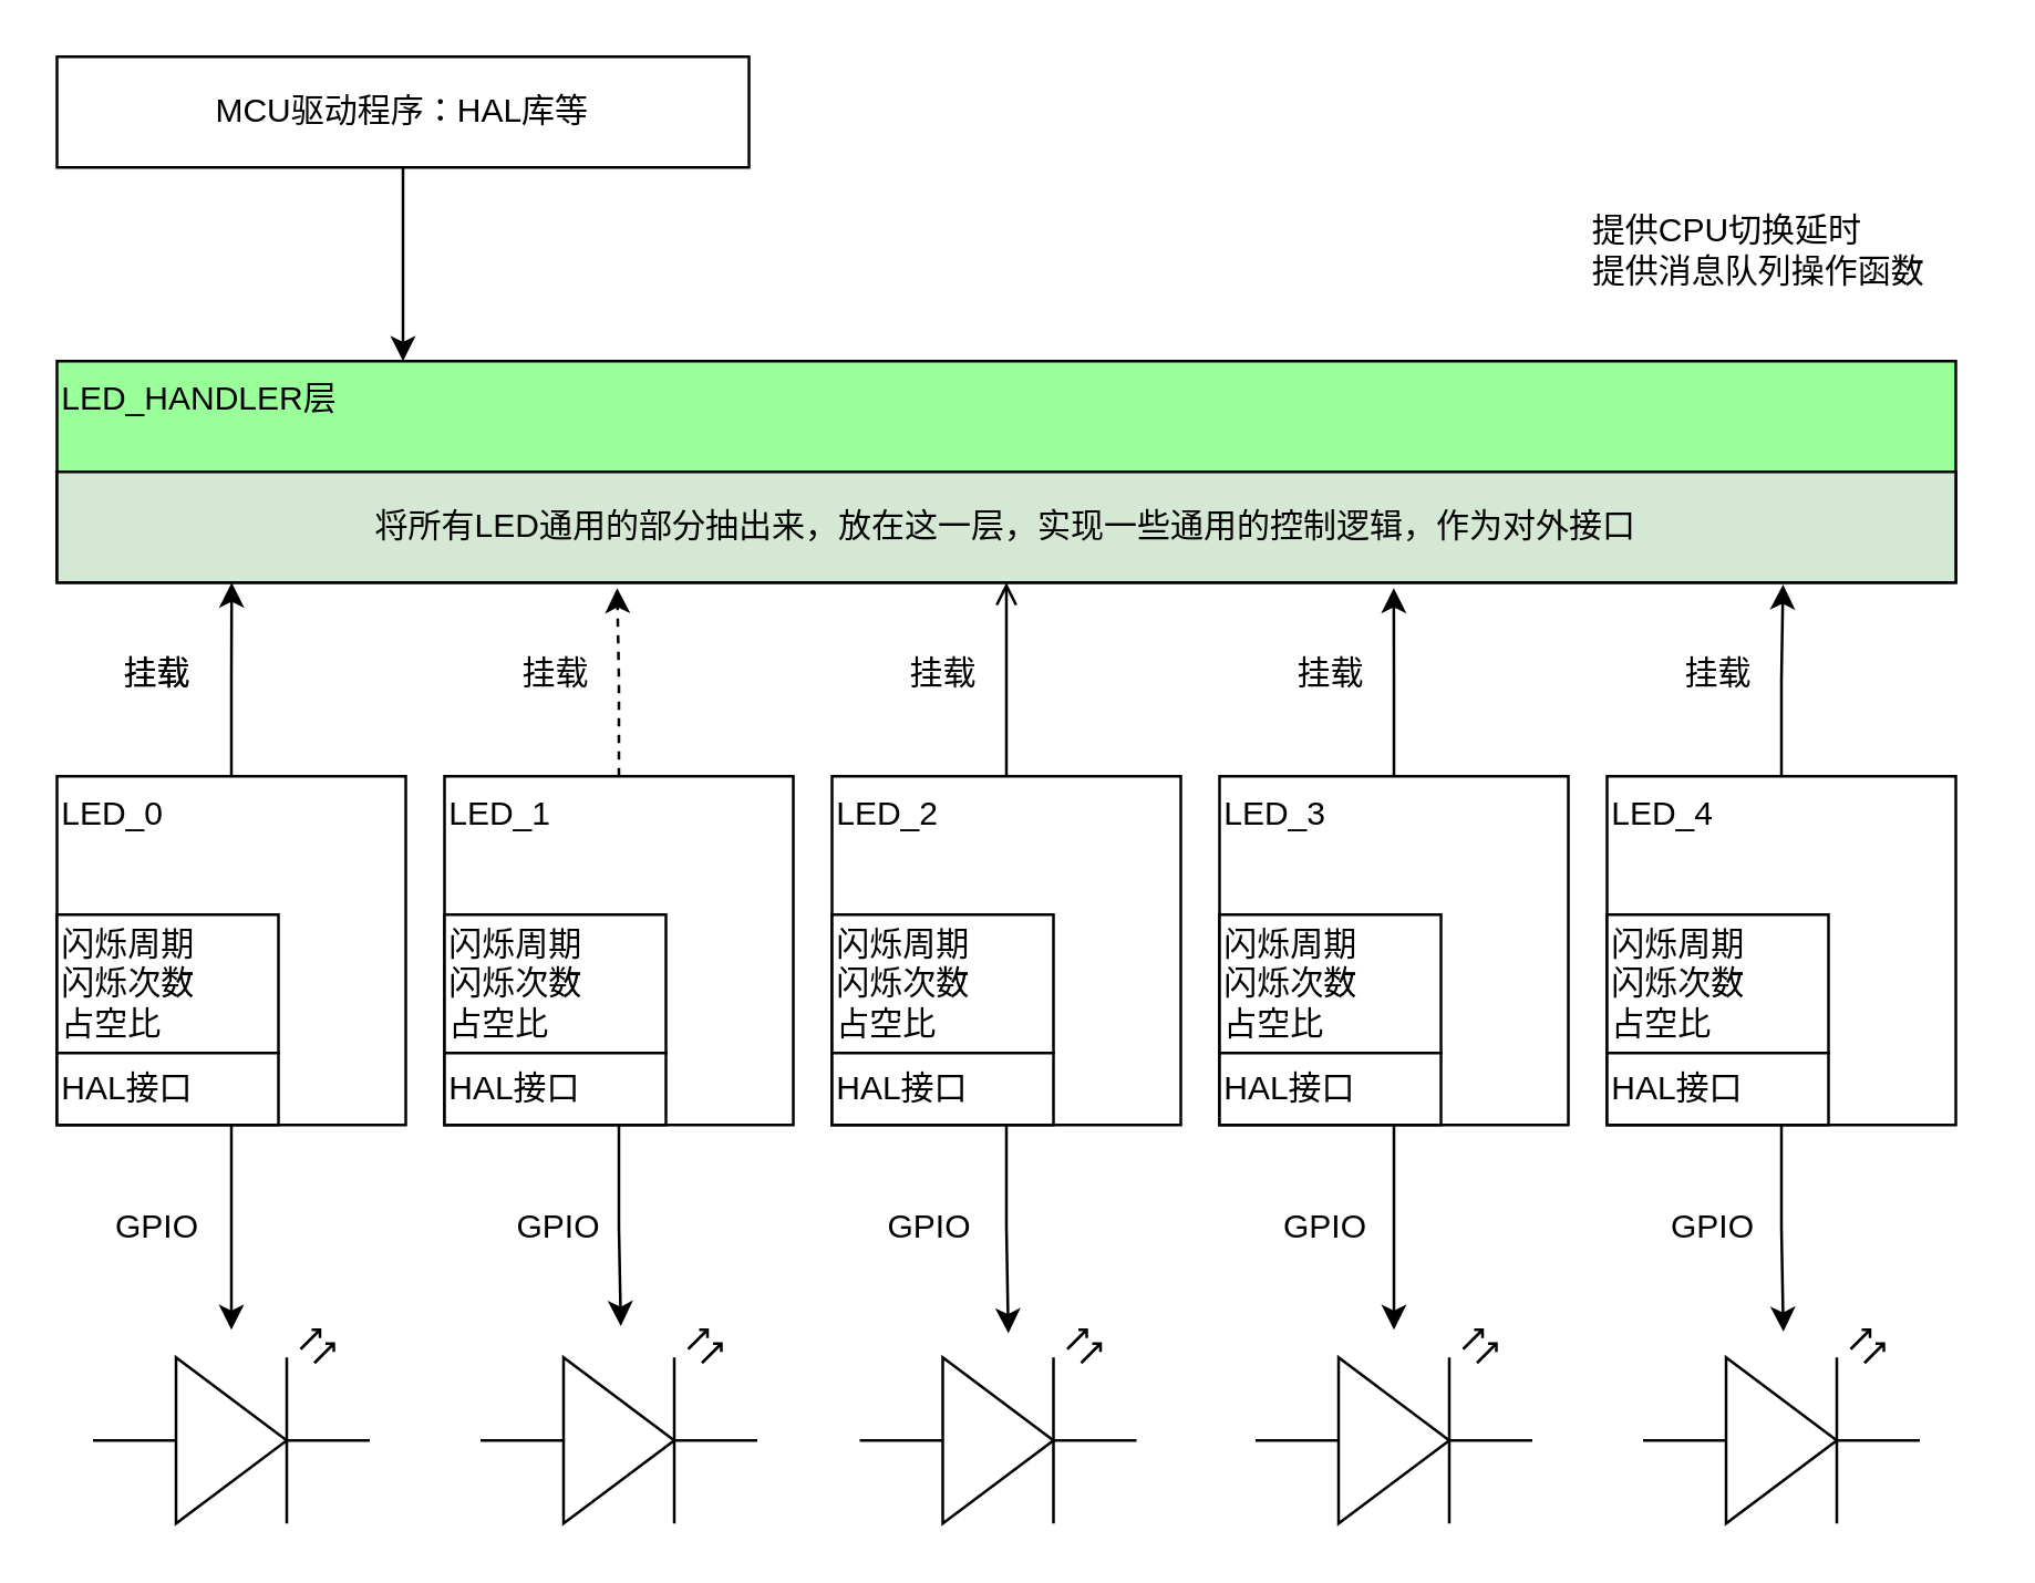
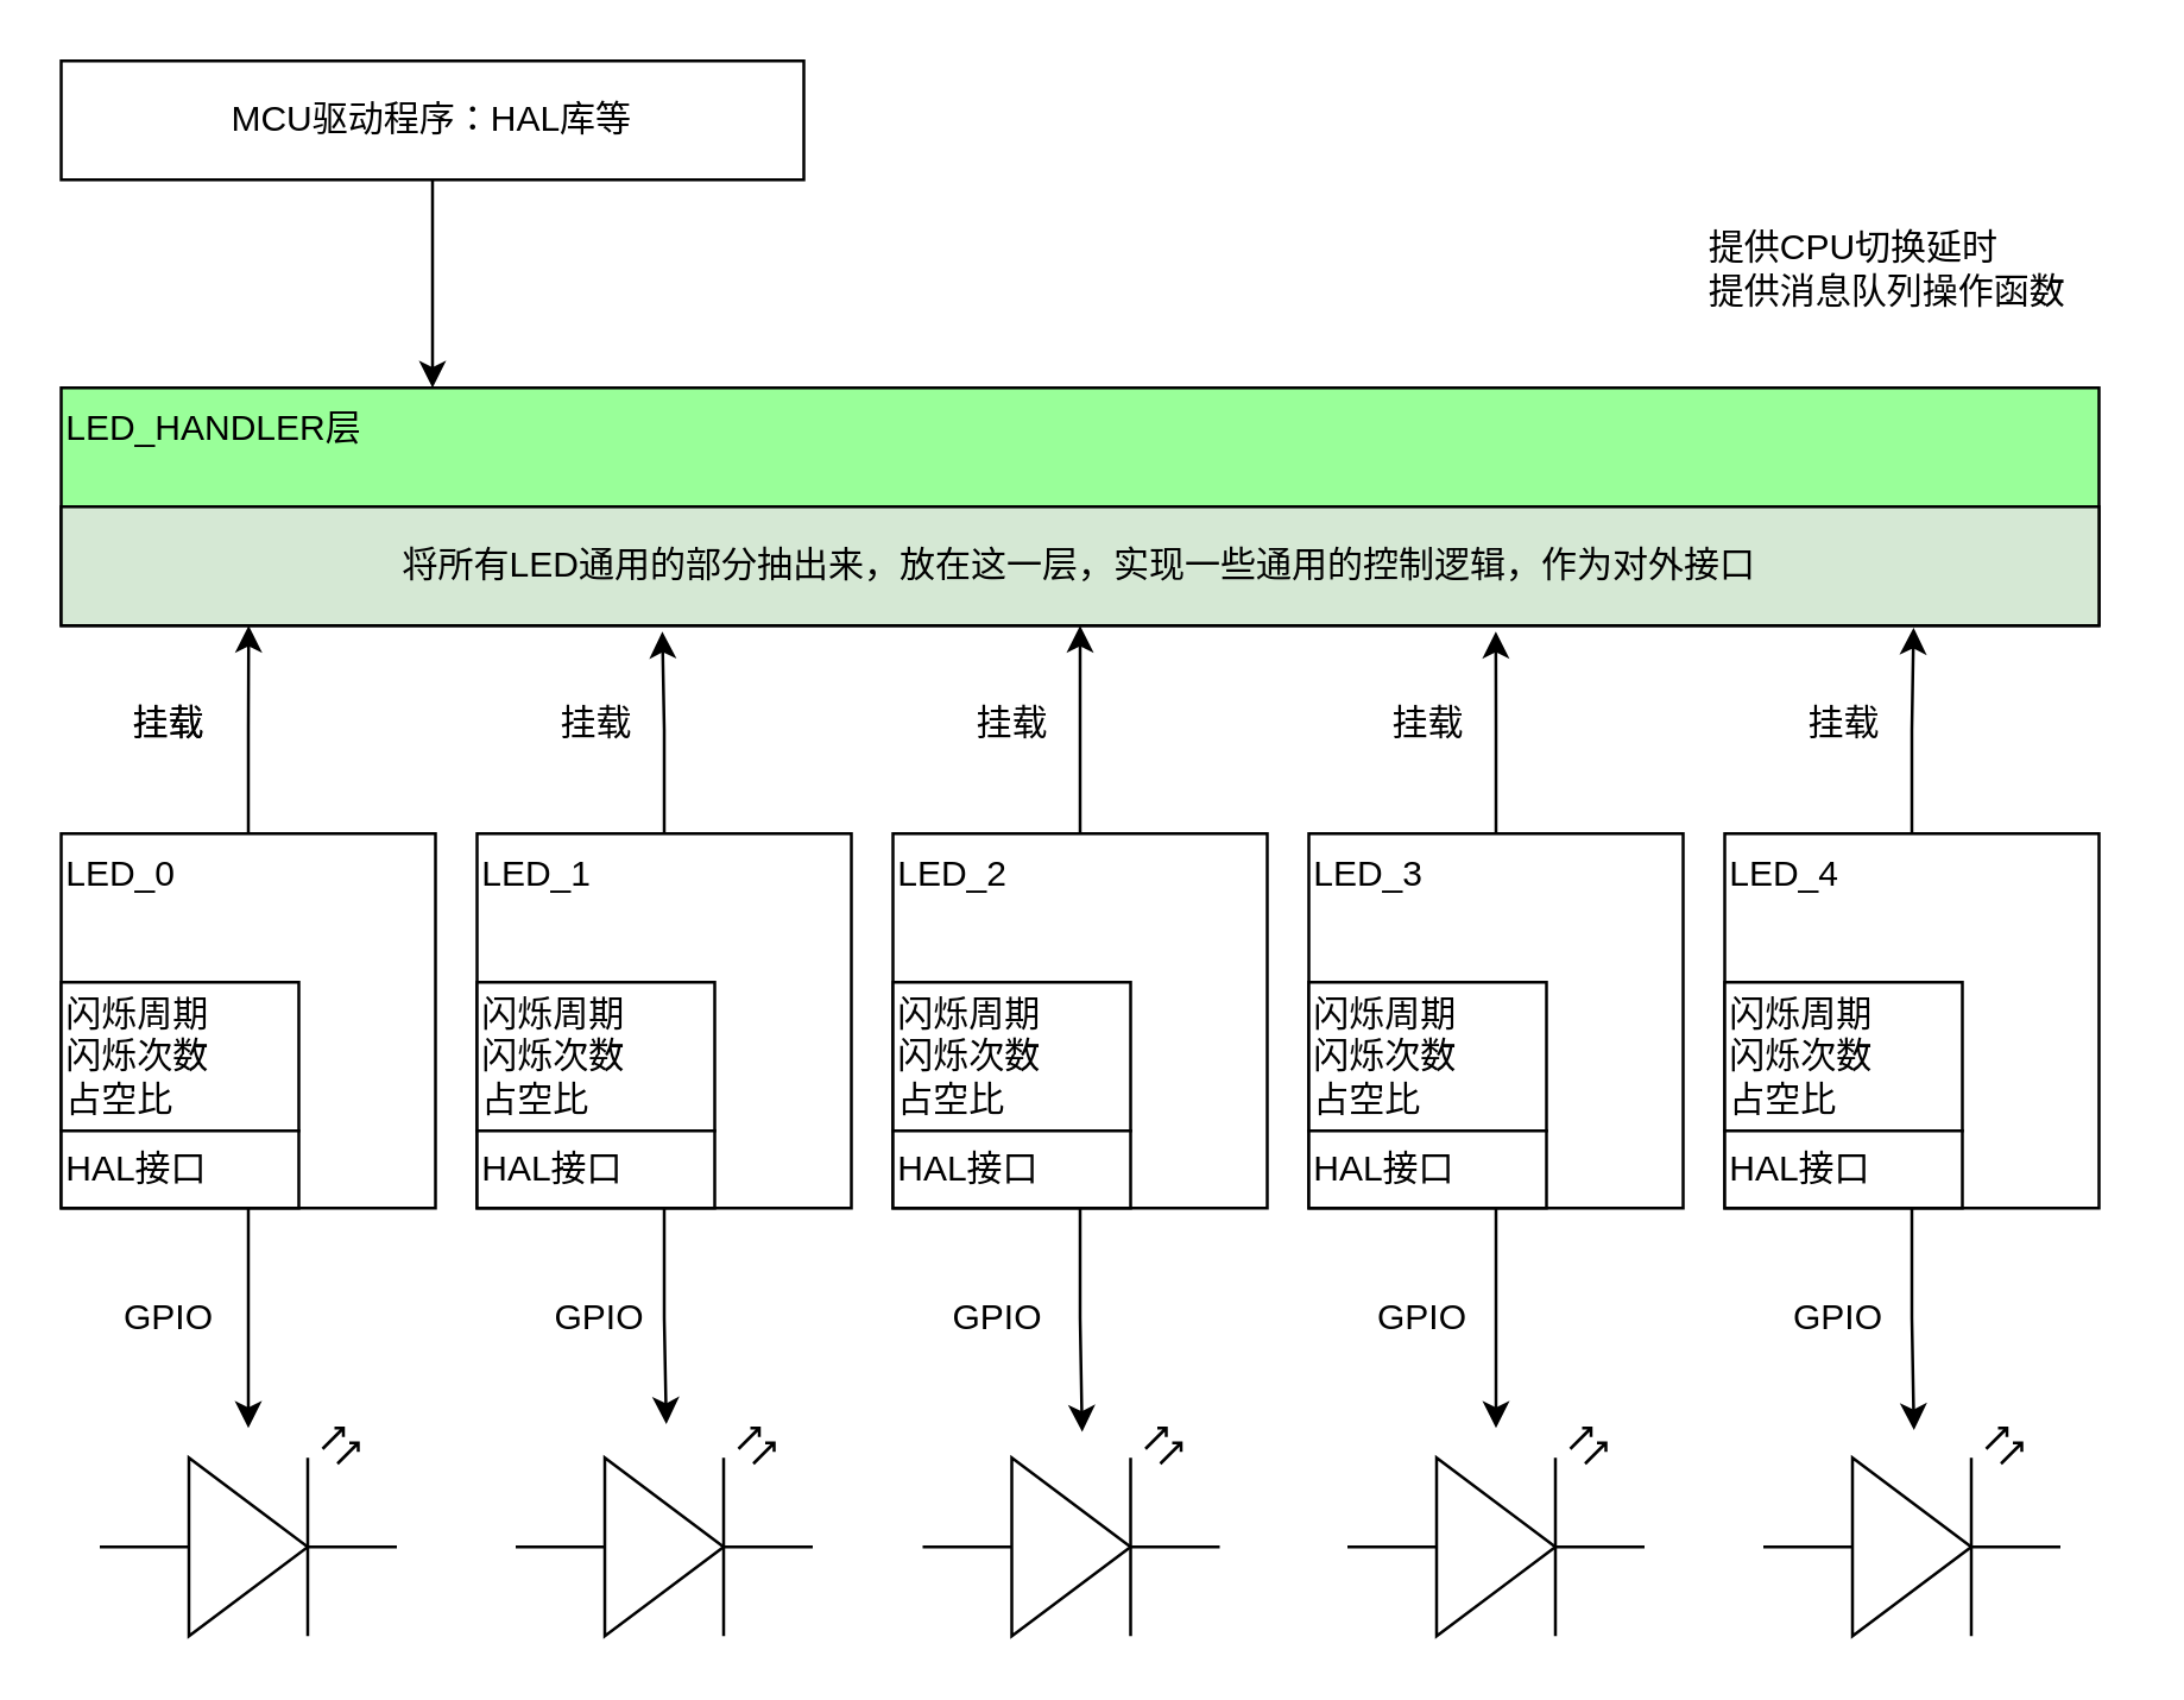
  <mxCell id="0" />
  <mxCell id="1" parent="0" />
  <mxCell id="2" style="edgeStyle=orthogonalEdgeStyle;rounded=0;orthogonalLoop=1;jettySize=auto;html=1;" parent="1" source="3" target="32" edge="1"><mxGeometry relative="1" as="geometry" /></mxCell>
  <mxCell id="3" value="LED_0" style="whiteSpace=wrap;html=1;aspect=fixed;align=left;verticalAlign=top;" parent="1" vertex="1"><mxGeometry x="20" y="280" width="126" height="126" as="geometry" /></mxCell>
  <mxCell id="4" value="LED_1" style="whiteSpace=wrap;html=1;aspect=fixed;align=left;verticalAlign=top;" parent="1" vertex="1"><mxGeometry x="160" y="280" width="126" height="126" as="geometry" /></mxCell>
- <mxCell id="5" style="edgeStyle=orthogonalEdgeStyle;rounded=0;orthogonalLoop=1;jettySize=auto;html=1;entryX=0.5;entryY=1;entryDx=0;entryDy=0;endArrow=open;" parent="1" source="6" target="13" edge="1"><mxGeometry relative="1" as="geometry" /></mxCell>
+ <mxCell id="5" style="edgeStyle=orthogonalEdgeStyle;rounded=0;orthogonalLoop=1;jettySize=auto;html=1;entryX=0.5;entryY=1;entryDx=0;entryDy=0;" parent="1" source="6" target="13" edge="1"><mxGeometry relative="1" as="geometry" /></mxCell>
  <mxCell id="6" value="LED_2" style="whiteSpace=wrap;html=1;aspect=fixed;align=left;verticalAlign=top;" parent="1" vertex="1"><mxGeometry x="300" y="280" width="126" height="126" as="geometry" /></mxCell>
  <mxCell id="7" style="edgeStyle=orthogonalEdgeStyle;rounded=0;orthogonalLoop=1;jettySize=auto;html=1;" parent="1" source="8" target="35" edge="1"><mxGeometry relative="1" as="geometry" /></mxCell>
  <mxCell id="8" value="LED_3" style="whiteSpace=wrap;html=1;aspect=fixed;align=left;verticalAlign=top;" parent="1" vertex="1"><mxGeometry x="440" y="280" width="126" height="126" as="geometry" /></mxCell>
  <mxCell id="9" value="LED_4" style="whiteSpace=wrap;html=1;aspect=fixed;align=left;verticalAlign=top;" parent="1" vertex="1"><mxGeometry x="580" y="280" width="126" height="126" as="geometry" /></mxCell>
  <mxCell id="10" value="闪烁周期&lt;div&gt;闪烁次数&lt;/div&gt;&lt;div&gt;占空比&lt;/div&gt;" style="rounded=0;whiteSpace=wrap;html=1;align=left;" parent="1" vertex="1"><mxGeometry x="20" y="330" width="80" height="50" as="geometry" /></mxCell>
  <mxCell id="11" value="LED_HANDLER层" style="rounded=0;whiteSpace=wrap;html=1;align=left;verticalAlign=top;fillStyle=auto;fillColor=#99FF99;" parent="1" vertex="1"><mxGeometry x="20" y="130" width="686" height="80" as="geometry" /></mxCell>
  <mxCell id="12" value="HAL接口" style="rounded=0;whiteSpace=wrap;html=1;align=left;" parent="1" vertex="1"><mxGeometry x="20" y="380" width="80" height="26" as="geometry" /></mxCell>
  <mxCell id="13" value="将所有LED通用的部分抽出来，放在这一层，实现一些通用的控制逻辑，作为对外接口" style="rounded=0;whiteSpace=wrap;html=1;fillColor=#D5E8D4;" parent="1" vertex="1"><mxGeometry x="20" y="170" width="686" height="40" as="geometry" /></mxCell>
  <mxCell id="14" value="闪烁周期&lt;div&gt;闪烁次数&lt;/div&gt;&lt;div&gt;占空比&lt;/div&gt;" style="rounded=0;whiteSpace=wrap;html=1;align=left;" parent="1" vertex="1"><mxGeometry x="160" y="330" width="80" height="50" as="geometry" /></mxCell>
  <mxCell id="15" value="HAL接口" style="rounded=0;whiteSpace=wrap;html=1;align=left;" parent="1" vertex="1"><mxGeometry x="160" y="380" width="80" height="26" as="geometry" /></mxCell>
  <mxCell id="16" value="闪烁周期&lt;div&gt;闪烁次数&lt;/div&gt;&lt;div&gt;占空比&lt;/div&gt;" style="rounded=0;whiteSpace=wrap;html=1;align=left;" parent="1" vertex="1"><mxGeometry x="300" y="330" width="80" height="50" as="geometry" /></mxCell>
  <mxCell id="17" value="HAL接口" style="rounded=0;whiteSpace=wrap;html=1;align=left;" parent="1" vertex="1"><mxGeometry x="300" y="380" width="80" height="26" as="geometry" /></mxCell>
  <mxCell id="18" value="闪烁周期&lt;div&gt;闪烁次数&lt;/div&gt;&lt;div&gt;占空比&lt;/div&gt;" style="rounded=0;whiteSpace=wrap;html=1;align=left;" parent="1" vertex="1"><mxGeometry x="440" y="330" width="80" height="50" as="geometry" /></mxCell>
  <mxCell id="19" value="HAL接口" style="rounded=0;whiteSpace=wrap;html=1;align=left;" parent="1" vertex="1"><mxGeometry x="440" y="380" width="80" height="26" as="geometry" /></mxCell>
  <mxCell id="20" value="闪烁周期&lt;div&gt;闪烁次数&lt;/div&gt;&lt;div&gt;占空比&lt;/div&gt;" style="rounded=0;whiteSpace=wrap;html=1;align=left;" parent="1" vertex="1"><mxGeometry x="580" y="330" width="80" height="50" as="geometry" /></mxCell>
  <mxCell id="21" value="HAL接口" style="rounded=0;whiteSpace=wrap;html=1;align=left;" parent="1" vertex="1"><mxGeometry x="580" y="380" width="80" height="26" as="geometry" /></mxCell>
  <mxCell id="22" style="edgeStyle=orthogonalEdgeStyle;rounded=0;orthogonalLoop=1;jettySize=auto;html=1;entryX=0.092;entryY=1;entryDx=0;entryDy=0;entryPerimeter=0;" parent="1" source="3" target="13" edge="1"><mxGeometry relative="1" as="geometry" /></mxCell>
- <mxCell id="23" style="edgeStyle=orthogonalEdgeStyle;rounded=0;orthogonalLoop=1;jettySize=auto;html=1;entryX=0.295;entryY=1.05;entryDx=0;entryDy=0;entryPerimeter=0;dashed=1;" parent="1" source="4" target="13" edge="1"><mxGeometry relative="1" as="geometry" /></mxCell>
+ <mxCell id="23" style="edgeStyle=orthogonalEdgeStyle;rounded=0;orthogonalLoop=1;jettySize=auto;html=1;entryX=0.295;entryY=1.05;entryDx=0;entryDy=0;entryPerimeter=0;" parent="1" source="4" target="13" edge="1"><mxGeometry relative="1" as="geometry" /></mxCell>
  <mxCell id="24" style="edgeStyle=orthogonalEdgeStyle;rounded=0;orthogonalLoop=1;jettySize=auto;html=1;exitX=0.5;exitY=0;exitDx=0;exitDy=0;entryX=0.704;entryY=1.05;entryDx=0;entryDy=0;entryPerimeter=0;" parent="1" source="8" target="13" edge="1"><mxGeometry relative="1" as="geometry" /></mxCell>
  <mxCell id="25" style="edgeStyle=orthogonalEdgeStyle;rounded=0;orthogonalLoop=1;jettySize=auto;html=1;entryX=0.909;entryY=1.017;entryDx=0;entryDy=0;entryPerimeter=0;" parent="1" source="9" target="13" edge="1"><mxGeometry relative="1" as="geometry" /></mxCell>
  <mxCell id="26" value="挂载" style="text;html=1;align=center;verticalAlign=middle;resizable=0;points=[];autosize=1;strokeColor=none;fillColor=none;" parent="1" vertex="1"><mxGeometry x="31" y="228" width="50" height="30" as="geometry" /></mxCell>
  <mxCell id="27" value="挂载" style="text;html=1;align=center;verticalAlign=middle;resizable=0;points=[];autosize=1;strokeColor=none;fillColor=none;" parent="1" vertex="1"><mxGeometry x="175" y="228" width="50" height="30" as="geometry" /></mxCell>
  <mxCell id="28" value="挂载" style="text;html=1;align=center;verticalAlign=middle;resizable=0;points=[];autosize=1;strokeColor=none;fillColor=none;" parent="1" vertex="1"><mxGeometry x="31" y="228" width="50" height="30" as="geometry" /></mxCell>
  <mxCell id="29" value="挂载" style="text;html=1;align=center;verticalAlign=middle;resizable=0;points=[];autosize=1;strokeColor=none;fillColor=none;" parent="1" vertex="1"><mxGeometry x="315" y="228" width="50" height="30" as="geometry" /></mxCell>
  <mxCell id="30" value="挂载" style="text;html=1;align=center;verticalAlign=middle;resizable=0;points=[];autosize=1;strokeColor=none;fillColor=none;" parent="1" vertex="1"><mxGeometry x="455" y="228" width="50" height="30" as="geometry" /></mxCell>
  <mxCell id="31" value="挂载" style="text;html=1;align=center;verticalAlign=middle;resizable=0;points=[];autosize=1;strokeColor=none;fillColor=none;" parent="1" vertex="1"><mxGeometry x="595" y="228" width="50" height="30" as="geometry" /></mxCell>
  <mxCell id="32" value="" style="verticalLabelPosition=bottom;shadow=0;dashed=0;align=center;html=1;verticalAlign=top;shape=mxgraph.electrical.opto_electronics.led_2;pointerEvents=1;" parent="1" vertex="1"><mxGeometry x="33" y="480" width="100" height="70" as="geometry" /></mxCell>
  <mxCell id="33" value="" style="verticalLabelPosition=bottom;shadow=0;dashed=0;align=center;html=1;verticalAlign=top;shape=mxgraph.electrical.opto_electronics.led_2;pointerEvents=1;" parent="1" vertex="1"><mxGeometry x="173" y="480" width="100" height="70" as="geometry" /></mxCell>
  <mxCell id="34" value="" style="verticalLabelPosition=bottom;shadow=0;dashed=0;align=center;html=1;verticalAlign=top;shape=mxgraph.electrical.opto_electronics.led_2;pointerEvents=1;" parent="1" vertex="1"><mxGeometry x="310" y="480" width="100" height="70" as="geometry" /></mxCell>
  <mxCell id="35" value="" style="verticalLabelPosition=bottom;shadow=0;dashed=0;align=center;html=1;verticalAlign=top;shape=mxgraph.electrical.opto_electronics.led_2;pointerEvents=1;" parent="1" vertex="1"><mxGeometry x="453" y="480" width="100" height="70" as="geometry" /></mxCell>
  <mxCell id="36" value="" style="verticalLabelPosition=bottom;shadow=0;dashed=0;align=center;html=1;verticalAlign=top;shape=mxgraph.electrical.opto_electronics.led_2;pointerEvents=1;" parent="1" vertex="1"><mxGeometry x="593" y="480" width="100" height="70" as="geometry" /></mxCell>
  <mxCell id="37" style="edgeStyle=orthogonalEdgeStyle;rounded=0;orthogonalLoop=1;jettySize=auto;html=1;entryX=0.507;entryY=-0.019;entryDx=0;entryDy=0;entryPerimeter=0;" parent="1" source="4" target="33" edge="1"><mxGeometry relative="1" as="geometry" /></mxCell>
  <mxCell id="38" style="edgeStyle=orthogonalEdgeStyle;rounded=0;orthogonalLoop=1;jettySize=auto;html=1;entryX=0.537;entryY=0.019;entryDx=0;entryDy=0;entryPerimeter=0;" parent="1" source="6" target="34" edge="1"><mxGeometry relative="1" as="geometry" /></mxCell>
  <mxCell id="39" style="edgeStyle=orthogonalEdgeStyle;rounded=0;orthogonalLoop=1;jettySize=auto;html=1;entryX=0.507;entryY=0.01;entryDx=0;entryDy=0;entryPerimeter=0;" parent="1" source="9" target="36" edge="1"><mxGeometry relative="1" as="geometry" /></mxCell>
  <mxCell id="40" value="GPIO" style="text;html=1;align=center;verticalAlign=middle;resizable=0;points=[];autosize=1;strokeColor=none;fillColor=none;" parent="1" vertex="1"><mxGeometry x="31" y="428" width="50" height="30" as="geometry" /></mxCell>
  <mxCell id="41" value="GPIO" style="text;html=1;align=center;verticalAlign=middle;resizable=0;points=[];autosize=1;strokeColor=none;fillColor=none;" parent="1" vertex="1"><mxGeometry x="176" y="428" width="50" height="30" as="geometry" /></mxCell>
  <mxCell id="42" value="GPIO" style="text;html=1;align=center;verticalAlign=middle;resizable=0;points=[];autosize=1;strokeColor=none;fillColor=none;" parent="1" vertex="1"><mxGeometry x="310" y="428" width="50" height="30" as="geometry" /></mxCell>
  <mxCell id="43" value="GPIO" style="text;html=1;align=center;verticalAlign=middle;resizable=0;points=[];autosize=1;strokeColor=none;fillColor=none;" parent="1" vertex="1"><mxGeometry x="453" y="428" width="50" height="30" as="geometry" /></mxCell>
  <mxCell id="44" value="GPIO" style="text;html=1;align=center;verticalAlign=middle;resizable=0;points=[];autosize=1;strokeColor=none;fillColor=none;" parent="1" vertex="1"><mxGeometry x="593" y="428" width="50" height="30" as="geometry" /></mxCell>
  <mxCell id="45" value="提供CPU切换延时&lt;div&gt;提供消息队列操作函数&lt;/div&gt;" style="text;html=1;align=left;verticalAlign=middle;resizable=0;points=[];autosize=1;strokeColor=none;fillColor=none;" vertex="1" parent="1"><mxGeometry x="573" y="70" width="140" height="40" as="geometry" /></mxCell>
  <mxCell id="46" value="MCU驱动程序：HAL库等" style="rounded=0;whiteSpace=wrap;html=1;" vertex="1" parent="1"><mxGeometry x="20" y="20" width="250" height="40" as="geometry" /></mxCell>
  <mxCell id="47" style="edgeStyle=orthogonalEdgeStyle;rounded=0;orthogonalLoop=1;jettySize=auto;html=1;" edge="1" parent="1" source="46"><mxGeometry relative="1" as="geometry"><mxPoint x="145" y="130" as="targetPoint" /></mxGeometry></mxCell>
